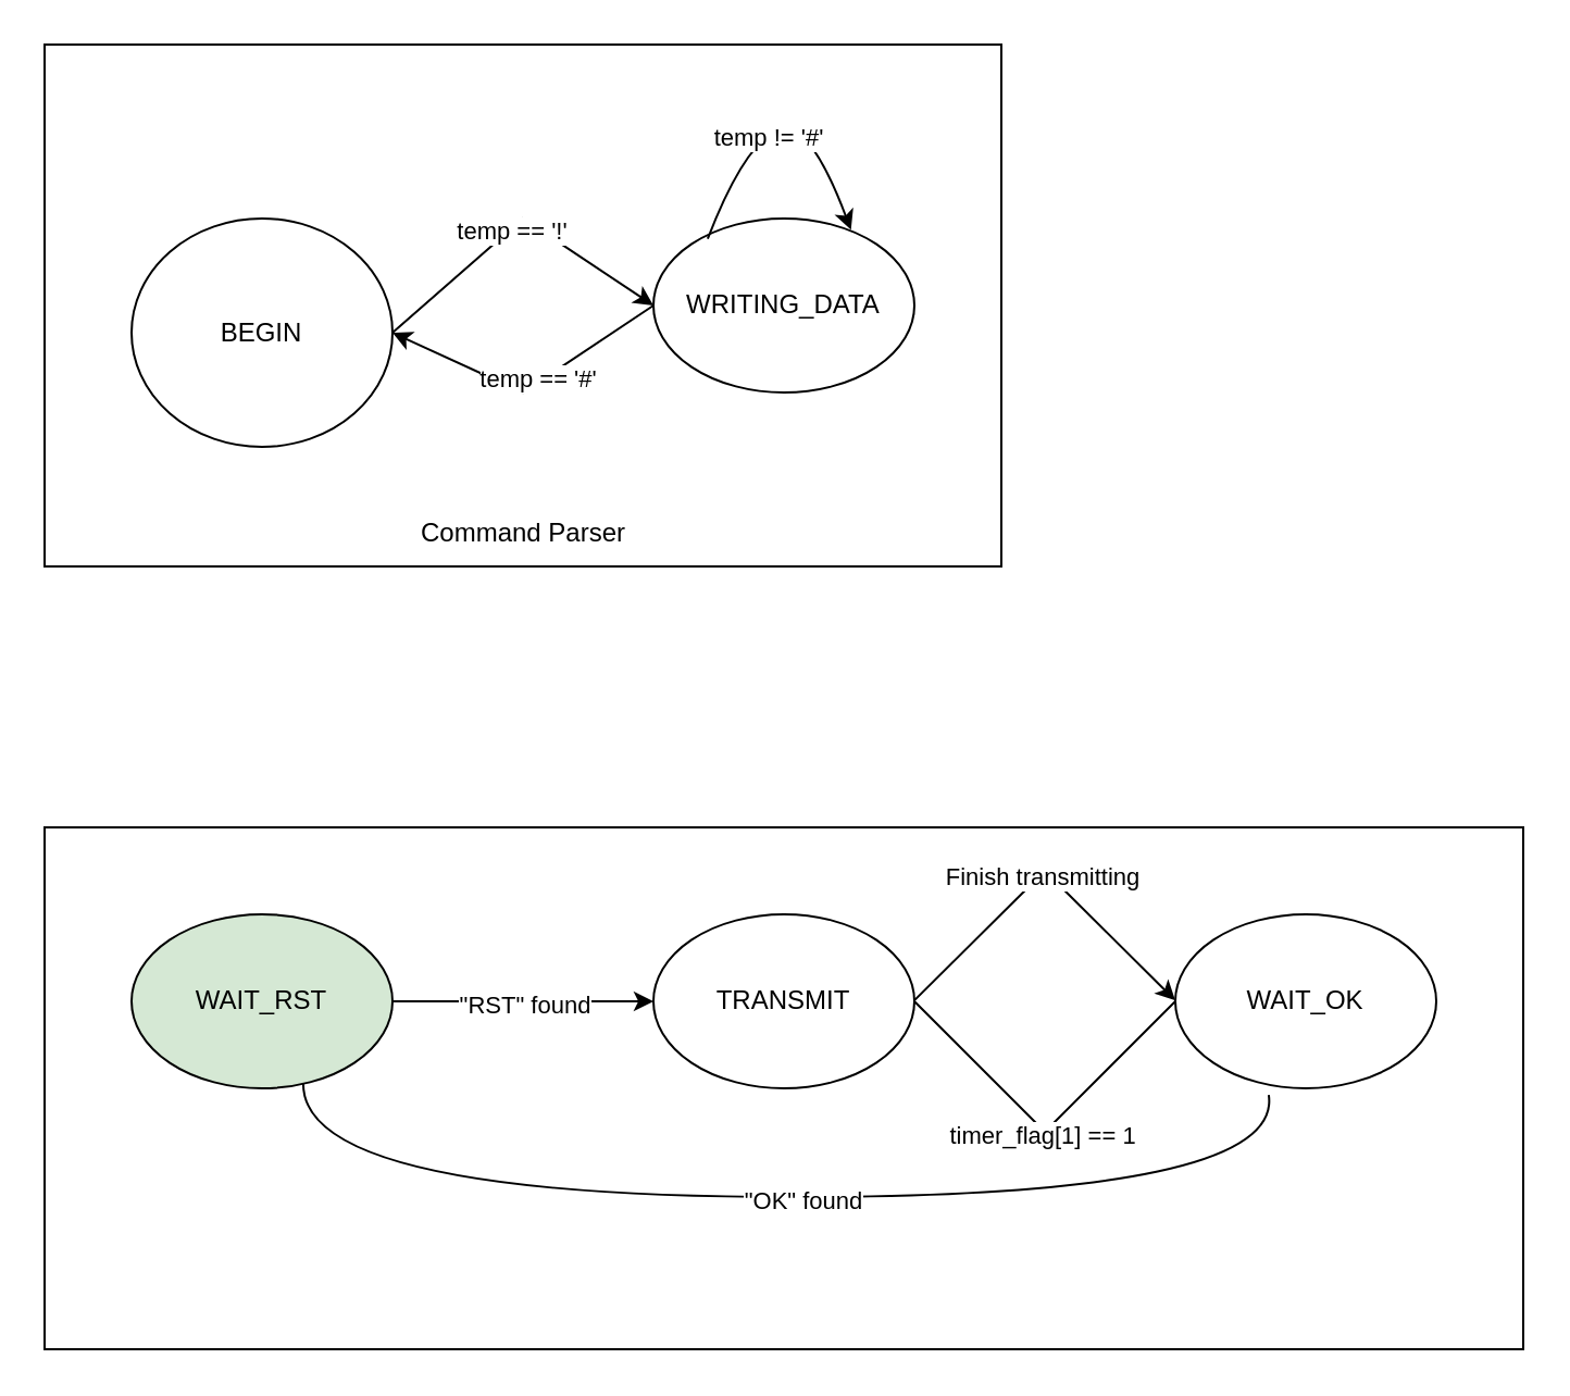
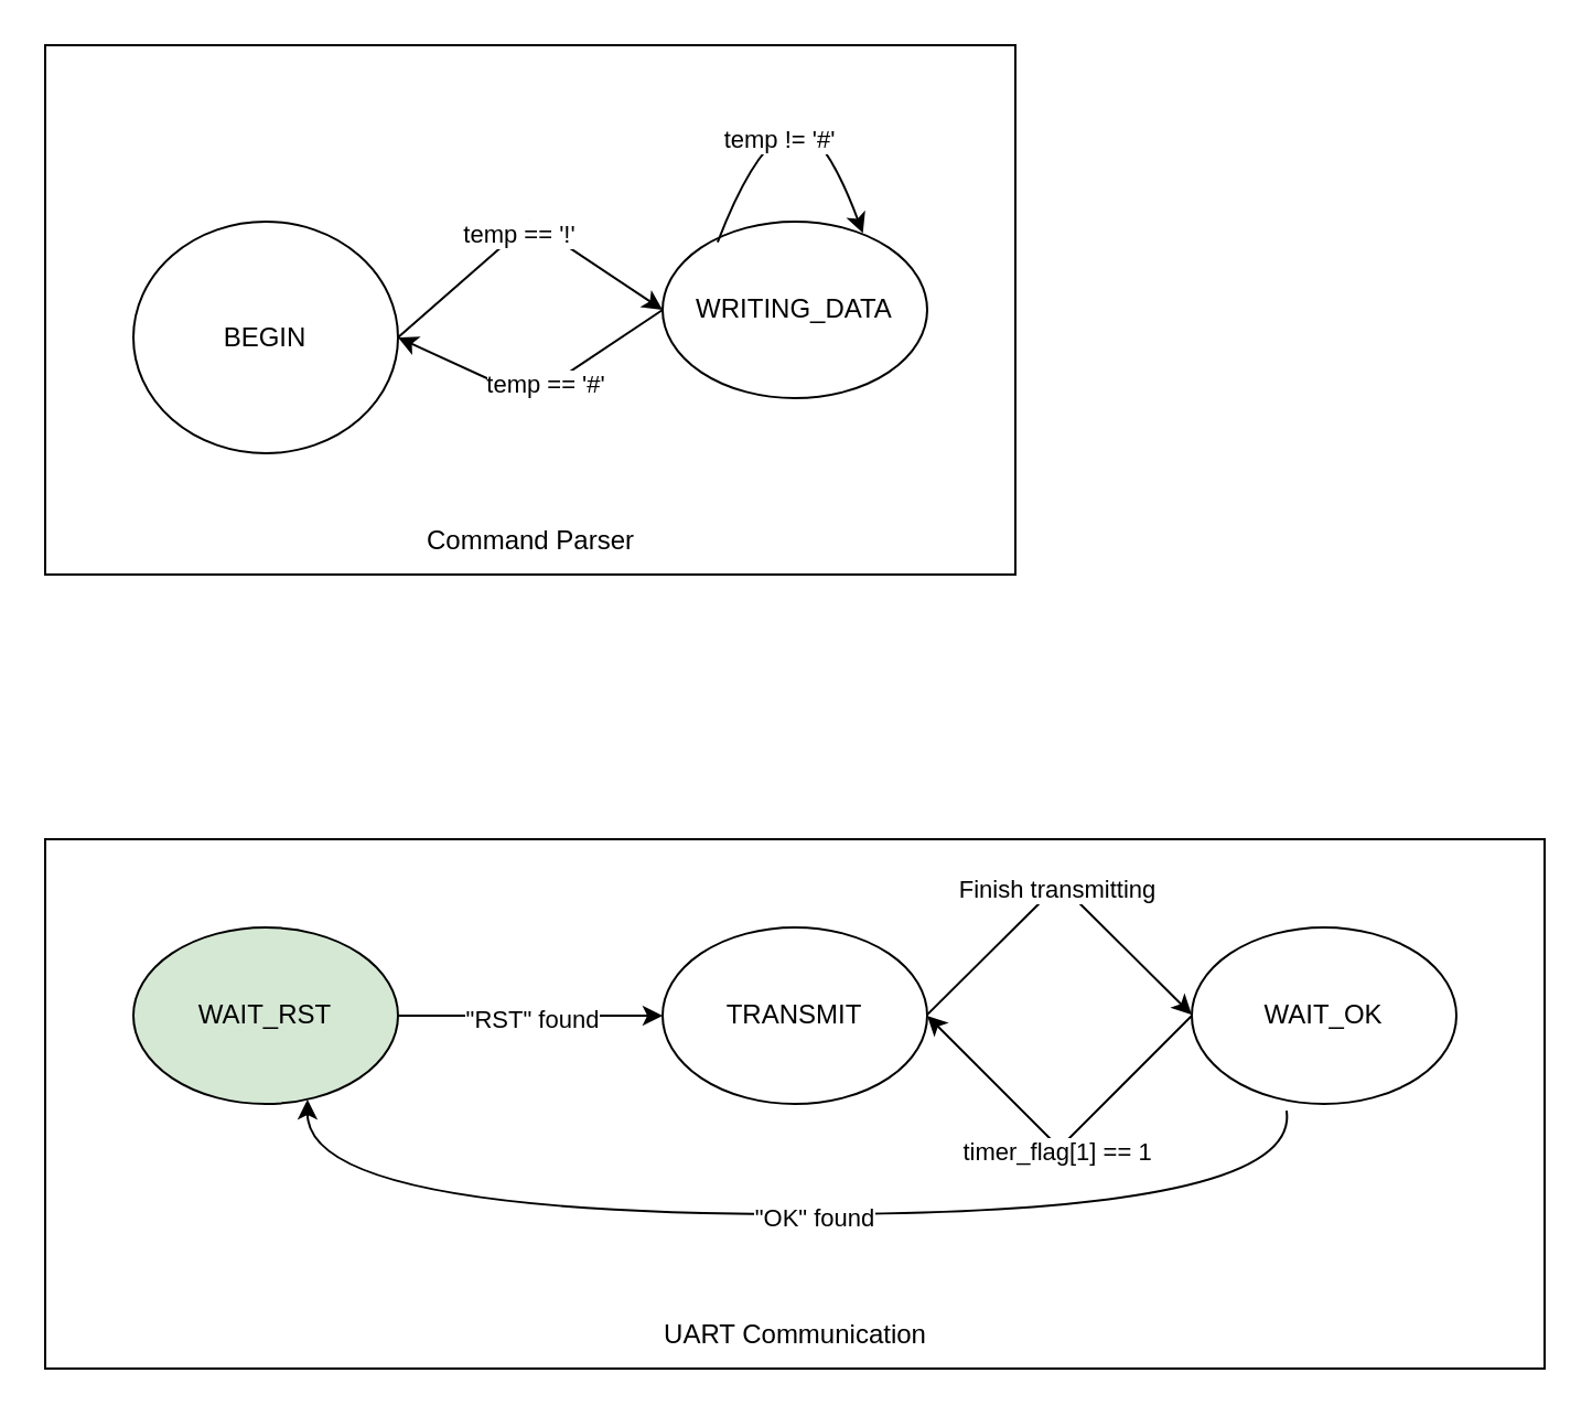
  <mxCell id="0" />
  <mxCell id="1" parent="0" />
  <mxCell id="2" value="" style="rounded=0;whiteSpace=wrap;html=1;" vertex="1" parent="1"><mxGeometry x="20" y="380" width="680" height="240" as="geometry" /></mxCell>
  <mxCell id="3" value="" style="rounded=0;whiteSpace=wrap;html=1;" vertex="1" parent="1"><mxGeometry x="20" y="20" width="440" height="240" as="geometry" /></mxCell>
  <mxCell id="4" value="BEGIN" style="ellipse;whiteSpace=wrap;html=1;" vertex="1" parent="1"><mxGeometry x="60" y="100" width="120" height="105" as="geometry" /></mxCell>
  <mxCell id="5" value="" style="endArrow=classic;html=1;rounded=0;exitX=1;exitY=0.5;exitDx=0;exitDy=0;entryX=0;entryY=0.5;entryDx=0;entryDy=0;" edge="1" parent="1" source="4" target="7"><mxGeometry width="50" height="50" relative="1" as="geometry"><mxPoint x="200" y="140" as="sourcePoint" /><mxPoint x="260" y="140" as="targetPoint" /><Array as="points"><mxPoint x="240" y="100" /></Array></mxGeometry></mxCell>
  <mxCell id="6" value="temp == '!'" style="edgeLabel;html=1;align=center;verticalAlign=middle;resizable=0;points=[];" vertex="1" connectable="0" parent="5"><mxGeometry x="-0.05" relative="1" as="geometry"><mxPoint as="offset" /></mxGeometry></mxCell>
  <mxCell id="7" value="WRITING_DATA" style="ellipse;whiteSpace=wrap;html=1;" vertex="1" parent="1"><mxGeometry x="300" y="100" width="120" height="80" as="geometry" /></mxCell>
  <mxCell id="8" value="" style="endArrow=classic;html=1;rounded=0;entryX=1;entryY=0.5;entryDx=0;entryDy=0;exitX=0;exitY=0.5;exitDx=0;exitDy=0;" edge="1" parent="1" source="7" target="4"><mxGeometry width="50" height="50" relative="1" as="geometry"><mxPoint x="270" y="180" as="sourcePoint" /><mxPoint x="310" y="220" as="targetPoint" /><Array as="points"><mxPoint x="240" y="180" /></Array></mxGeometry></mxCell>
  <mxCell id="9" value="temp == '#'" style="edgeLabel;html=1;align=center;verticalAlign=middle;resizable=0;points=[];" vertex="1" connectable="0" parent="8"><mxGeometry x="-0.083" y="-2" relative="1" as="geometry"><mxPoint as="offset" /></mxGeometry></mxCell>
  <mxCell id="10" value="" style="curved=1;endArrow=classic;html=1;rounded=0;entryX=0.757;entryY=0.065;entryDx=0;entryDy=0;entryPerimeter=0;exitX=0.208;exitY=0.117;exitDx=0;exitDy=0;exitPerimeter=0;" edge="1" parent="1" source="7" target="7"><mxGeometry width="50" height="50" relative="1" as="geometry"><mxPoint x="354" y="100" as="sourcePoint" /><mxPoint x="404" y="50" as="targetPoint" /><Array as="points"><mxPoint x="340" y="70" /><mxPoint x="370" y="50" /></Array></mxGeometry></mxCell>
  <mxCell id="11" value="temp != '#'" style="edgeLabel;html=1;align=center;verticalAlign=middle;resizable=0;points=[];" vertex="1" connectable="0" parent="10"><mxGeometry x="-0.165" y="-1" relative="1" as="geometry"><mxPoint as="offset" /></mxGeometry></mxCell>
  <mxCell id="12" value="Command Parser" style="text;html=1;align=center;verticalAlign=middle;resizable=0;points=[];autosize=1;strokeColor=none;fillColor=none;" vertex="1" parent="1"><mxGeometry x="180" y="230" width="120" height="30" as="geometry" /></mxCell>
  <mxCell id="13" value="WAIT_RST" style="ellipse;whiteSpace=wrap;html=1;fillColor=#d5e8d4;" vertex="1" parent="1"><mxGeometry x="60" y="420" width="120" height="80" as="geometry" /></mxCell>
  <mxCell id="14" value="TRANSMIT" style="ellipse;whiteSpace=wrap;html=1;" vertex="1" parent="1"><mxGeometry x="300" y="420" width="120" height="80" as="geometry" /></mxCell>
  <mxCell id="15" value="WAIT_OK" style="ellipse;whiteSpace=wrap;html=1;" vertex="1" parent="1"><mxGeometry x="540" y="420" width="120" height="80" as="geometry" /></mxCell>
  <mxCell id="16" value="" style="endArrow=classic;html=1;rounded=0;entryX=0;entryY=0.5;entryDx=0;entryDy=0;" edge="1" parent="1" target="14"><mxGeometry width="50" height="50" relative="1" as="geometry"><mxPoint x="180" y="460" as="sourcePoint" /><mxPoint x="230" y="410" as="targetPoint" /></mxGeometry></mxCell>
  <mxCell id="17" value="&quot;RST&quot; found" style="edgeLabel;html=1;align=center;verticalAlign=middle;resizable=0;points=[];" vertex="1" connectable="0" parent="16"><mxGeometry y="-1" relative="1" as="geometry"><mxPoint as="offset" /></mxGeometry></mxCell>
  <mxCell id="18" value="" style="endArrow=classic;html=1;rounded=0;entryX=0;entryY=0.5;entryDx=0;entryDy=0;" edge="1" parent="1"><mxGeometry width="50" height="50" relative="1" as="geometry"><mxPoint x="420" y="459.58" as="sourcePoint" /><mxPoint x="540" y="459.58" as="targetPoint" /><Array as="points"><mxPoint x="480" y="400" /></Array></mxGeometry></mxCell>
  <mxCell id="19" value="Finish transmitting" style="edgeLabel;html=1;align=center;verticalAlign=middle;resizable=0;points=[];" vertex="1" connectable="0" parent="18"><mxGeometry x="-0.028" y="-1" relative="1" as="geometry"><mxPoint as="offset" /></mxGeometry></mxCell>
- <mxCell id="20" value="" style="curved=1;endArrow=none;html=1;rounded=0;exitX=0.358;exitY=1.038;exitDx=0;exitDy=0;entryX=0.658;entryY=0.975;entryDx=0;entryDy=0;entryPerimeter=0;exitPerimeter=0;" edge="1" parent="1" source="15" target="13"><mxGeometry width="50" height="50" relative="1" as="geometry"><mxPoint x="520" y="580" as="sourcePoint" /><mxPoint x="570" y="530" as="targetPoint" /><Array as="points"><mxPoint x="590" y="550" /><mxPoint x="139" y="550" /></Array></mxGeometry></mxCell>
+ <mxCell id="20" value="" style="curved=1;endArrow=classic;html=1;rounded=0;exitX=0.358;exitY=1.038;exitDx=0;exitDy=0;entryX=0.658;entryY=0.975;entryDx=0;entryDy=0;entryPerimeter=0;exitPerimeter=0;" edge="1" parent="1" source="15" target="13"><mxGeometry width="50" height="50" relative="1" as="geometry"><mxPoint x="520" y="580" as="sourcePoint" /><mxPoint x="570" y="530" as="targetPoint" /><Array as="points"><mxPoint x="590" y="550" /><mxPoint x="139" y="550" /></Array></mxGeometry></mxCell>
  <mxCell id="21" value="&quot;OK&quot; found" style="edgeLabel;html=1;align=center;verticalAlign=middle;resizable=0;points=[];" vertex="1" connectable="0" parent="20"><mxGeometry x="-0.022" y="1" relative="1" as="geometry"><mxPoint as="offset" /></mxGeometry></mxCell>
- <mxCell id="22" value="" style="endArrow=none;html=1;rounded=0;exitX=0;exitY=0.5;exitDx=0;exitDy=0;entryX=1;entryY=0.5;entryDx=0;entryDy=0;" edge="1" parent="1" source="15" target="14"><mxGeometry width="50" height="50" relative="1" as="geometry"><mxPoint x="460" y="520" as="sourcePoint" /><mxPoint x="510" y="470" as="targetPoint" /><Array as="points"><mxPoint x="480" y="520" /></Array></mxGeometry></mxCell>
+ <mxCell id="22" value="" style="endArrow=classic;html=1;rounded=0;exitX=0;exitY=0.5;exitDx=0;exitDy=0;entryX=1;entryY=0.5;entryDx=0;entryDy=0;" edge="1" parent="1" source="15" target="14"><mxGeometry width="50" height="50" relative="1" as="geometry"><mxPoint x="460" y="520" as="sourcePoint" /><mxPoint x="510" y="470" as="targetPoint" /><Array as="points"><mxPoint x="480" y="520" /></Array></mxGeometry></mxCell>
  <mxCell id="23" value="timer_flag[1] == 1" style="edgeLabel;html=1;align=center;verticalAlign=middle;resizable=0;points=[];" vertex="1" connectable="0" parent="22"><mxGeometry x="-0.003" y="2" relative="1" as="geometry"><mxPoint as="offset" /></mxGeometry></mxCell>
+ <mxCell id="24" value="UART Communication" style="text;html=1;align=center;verticalAlign=middle;resizable=0;points=[];autosize=1;strokeColor=none;fillColor=none;" vertex="1" parent="1"><mxGeometry x="290" y="590" width="140" height="30" as="geometry" /></mxCell>
